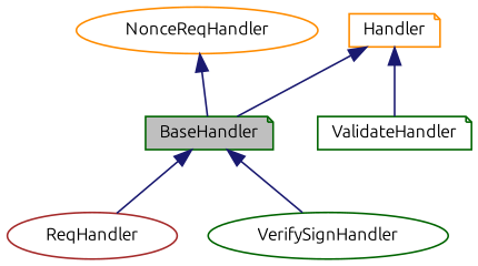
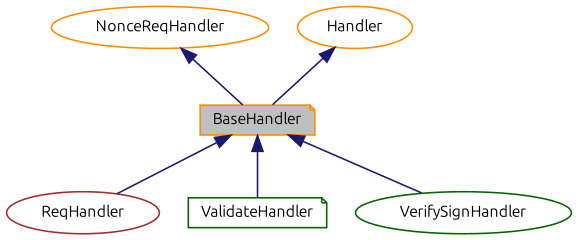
  digraph {
    fontname=Ubuntu
    node [color=darkgreen fillcolor=white fontname=Ubuntu fontsize=10 shape=ellipse style=filled]
    edge [color=midnightblue dir=back fontname=Ubuntu fontsize=10 labelfontname=Helvetica labelfontsize=10 style=solid]
-   n1 [fillcolor=grey75 fontcolor=black height=0.2 label=BaseHandler shape=note width=0.4]
+   n1 [color=darkorange fillcolor=grey75 fontcolor=black height=0.2 label=BaseHandler shape=note width=0.4]
    n2 [color=brown height=0.2 label=ReqHandler width=0.4]
    n3 [height=0.2 label=ValidateHandler shape=note width=0.4]
    n4 [height=0.2 label=VerifySignHandler width=0.4]
    n5 [color=darkorange height=0.2 label=NonceReqHandler width=0.4]
-   n6 [color=darkorange height=0.2 label=Handler shape=note width=0.4]
+   n6 [color=darkorange height=0.2 label=Handler width=0.4]
    n1 -> n2
-   n6 -> n3
+   n1 -> n3
    n1 -> n4
    n5 -> n1
    n6 -> n1
  }
